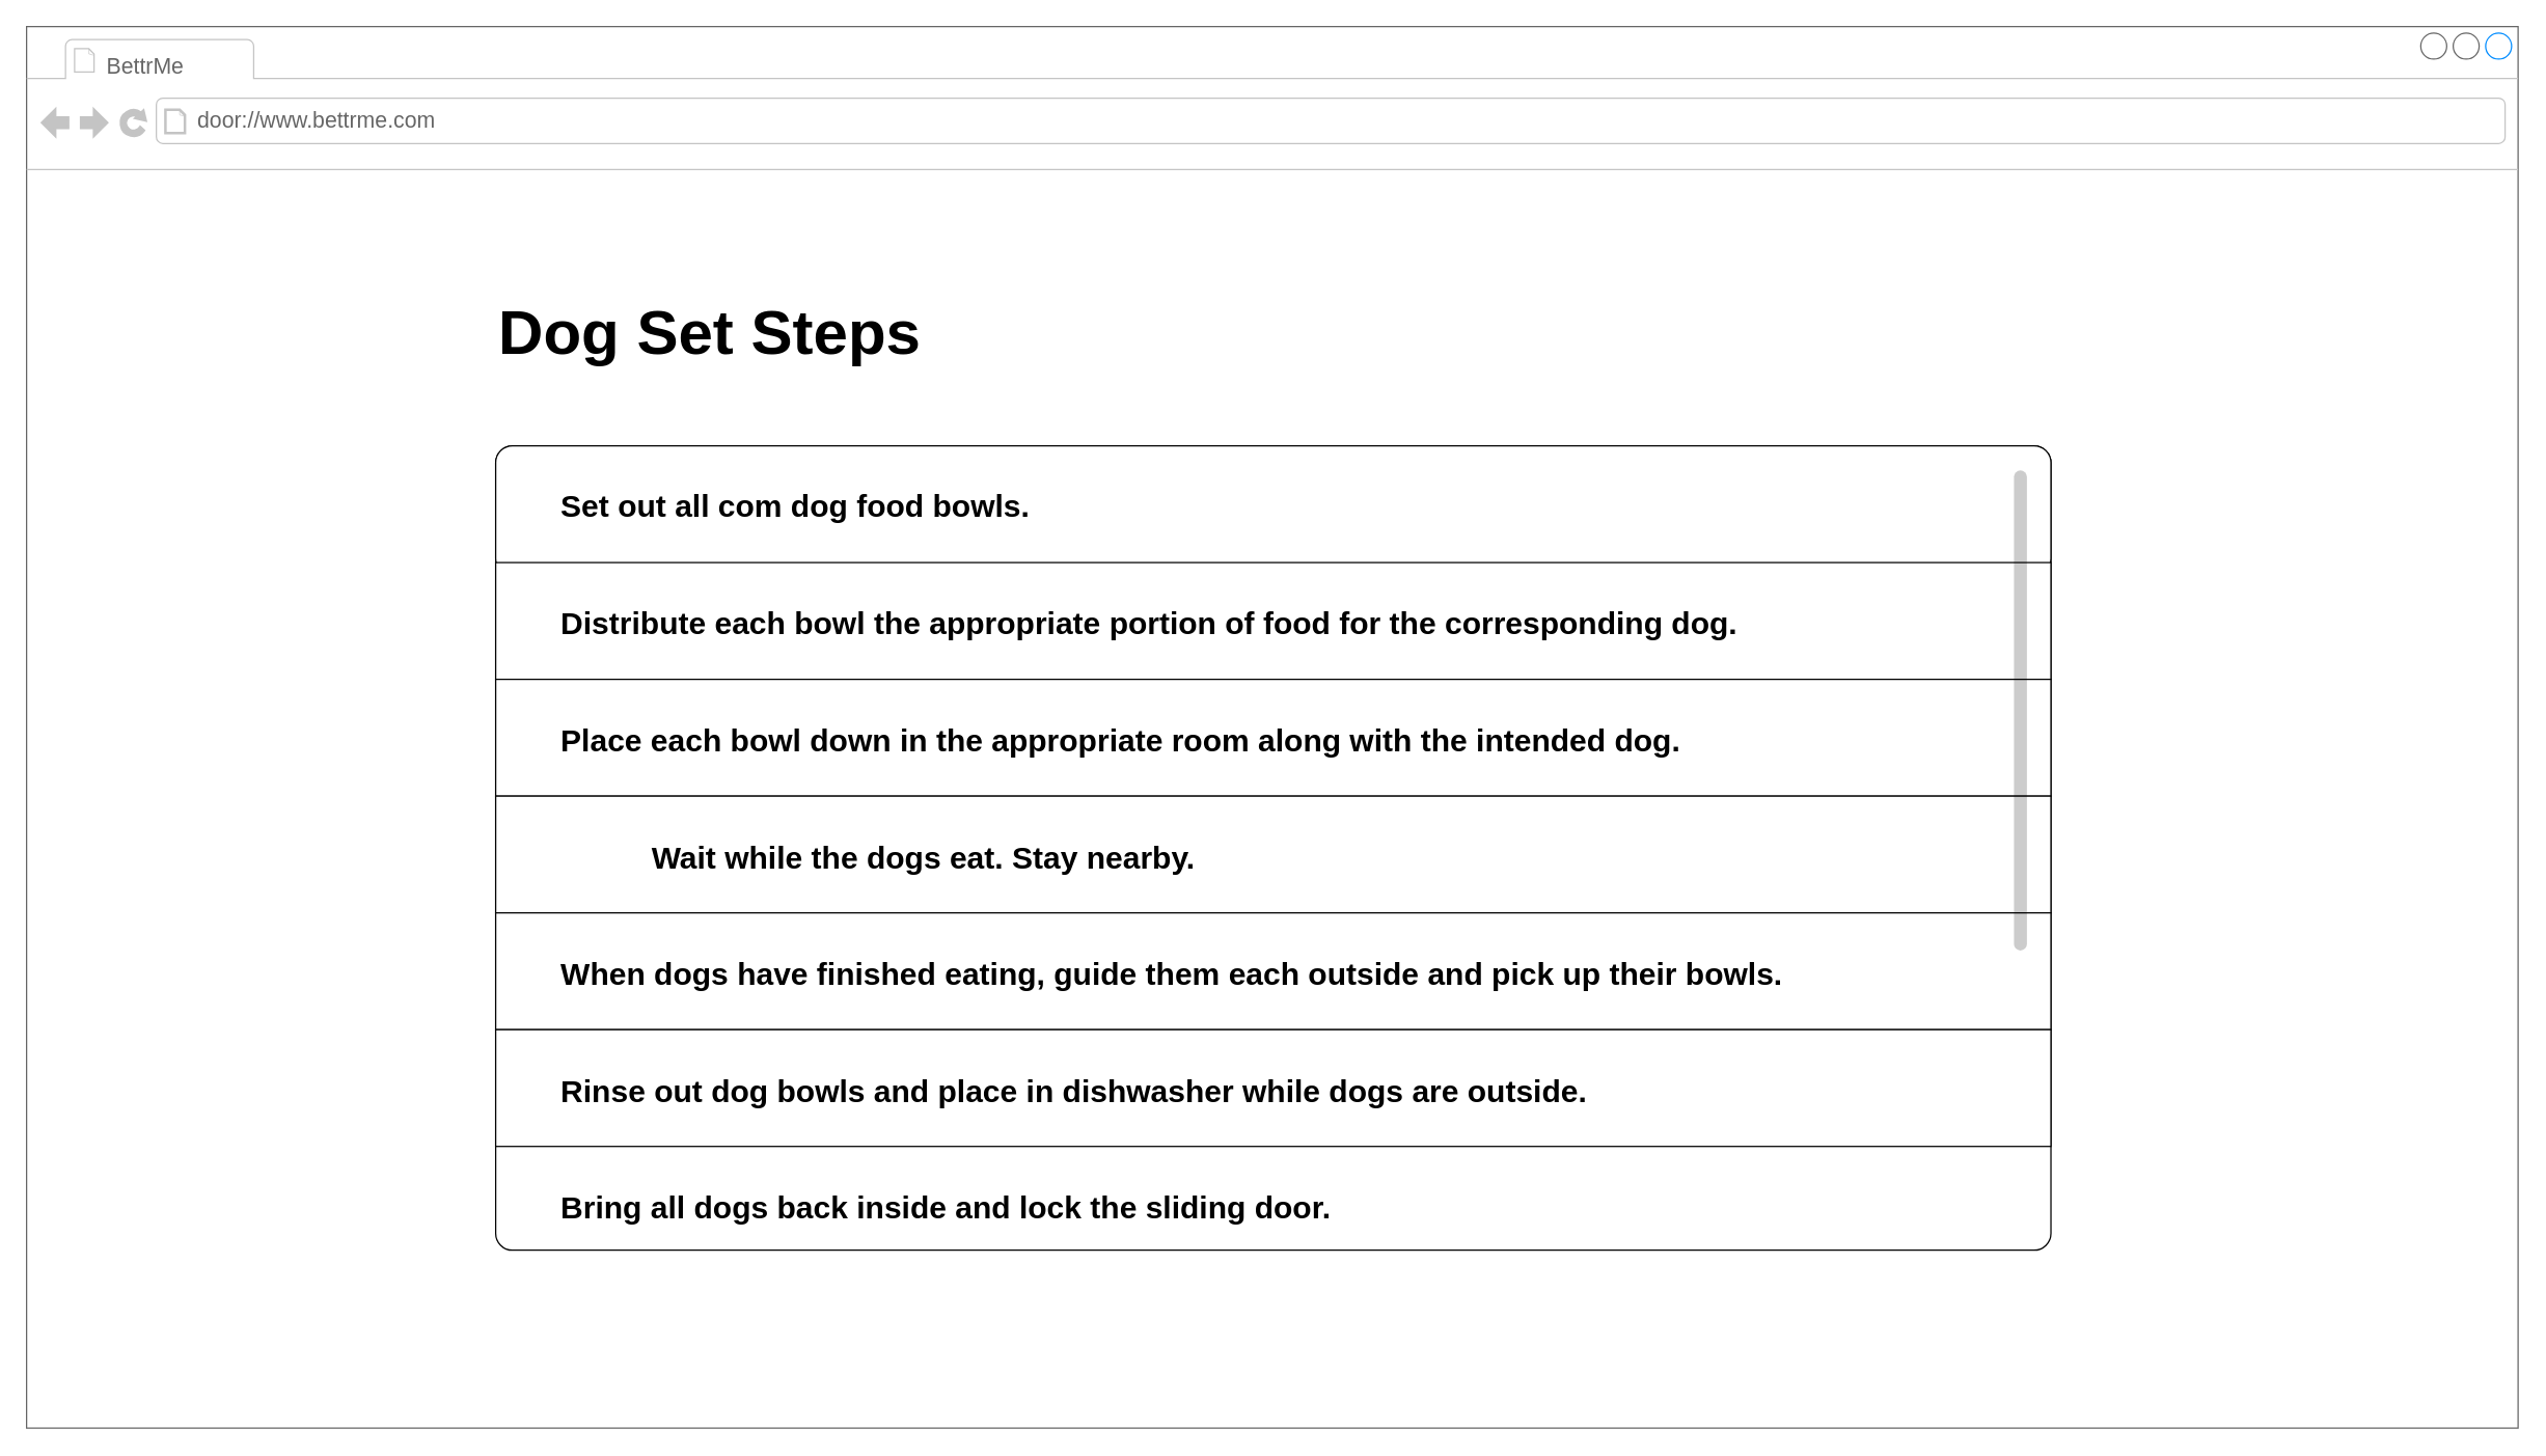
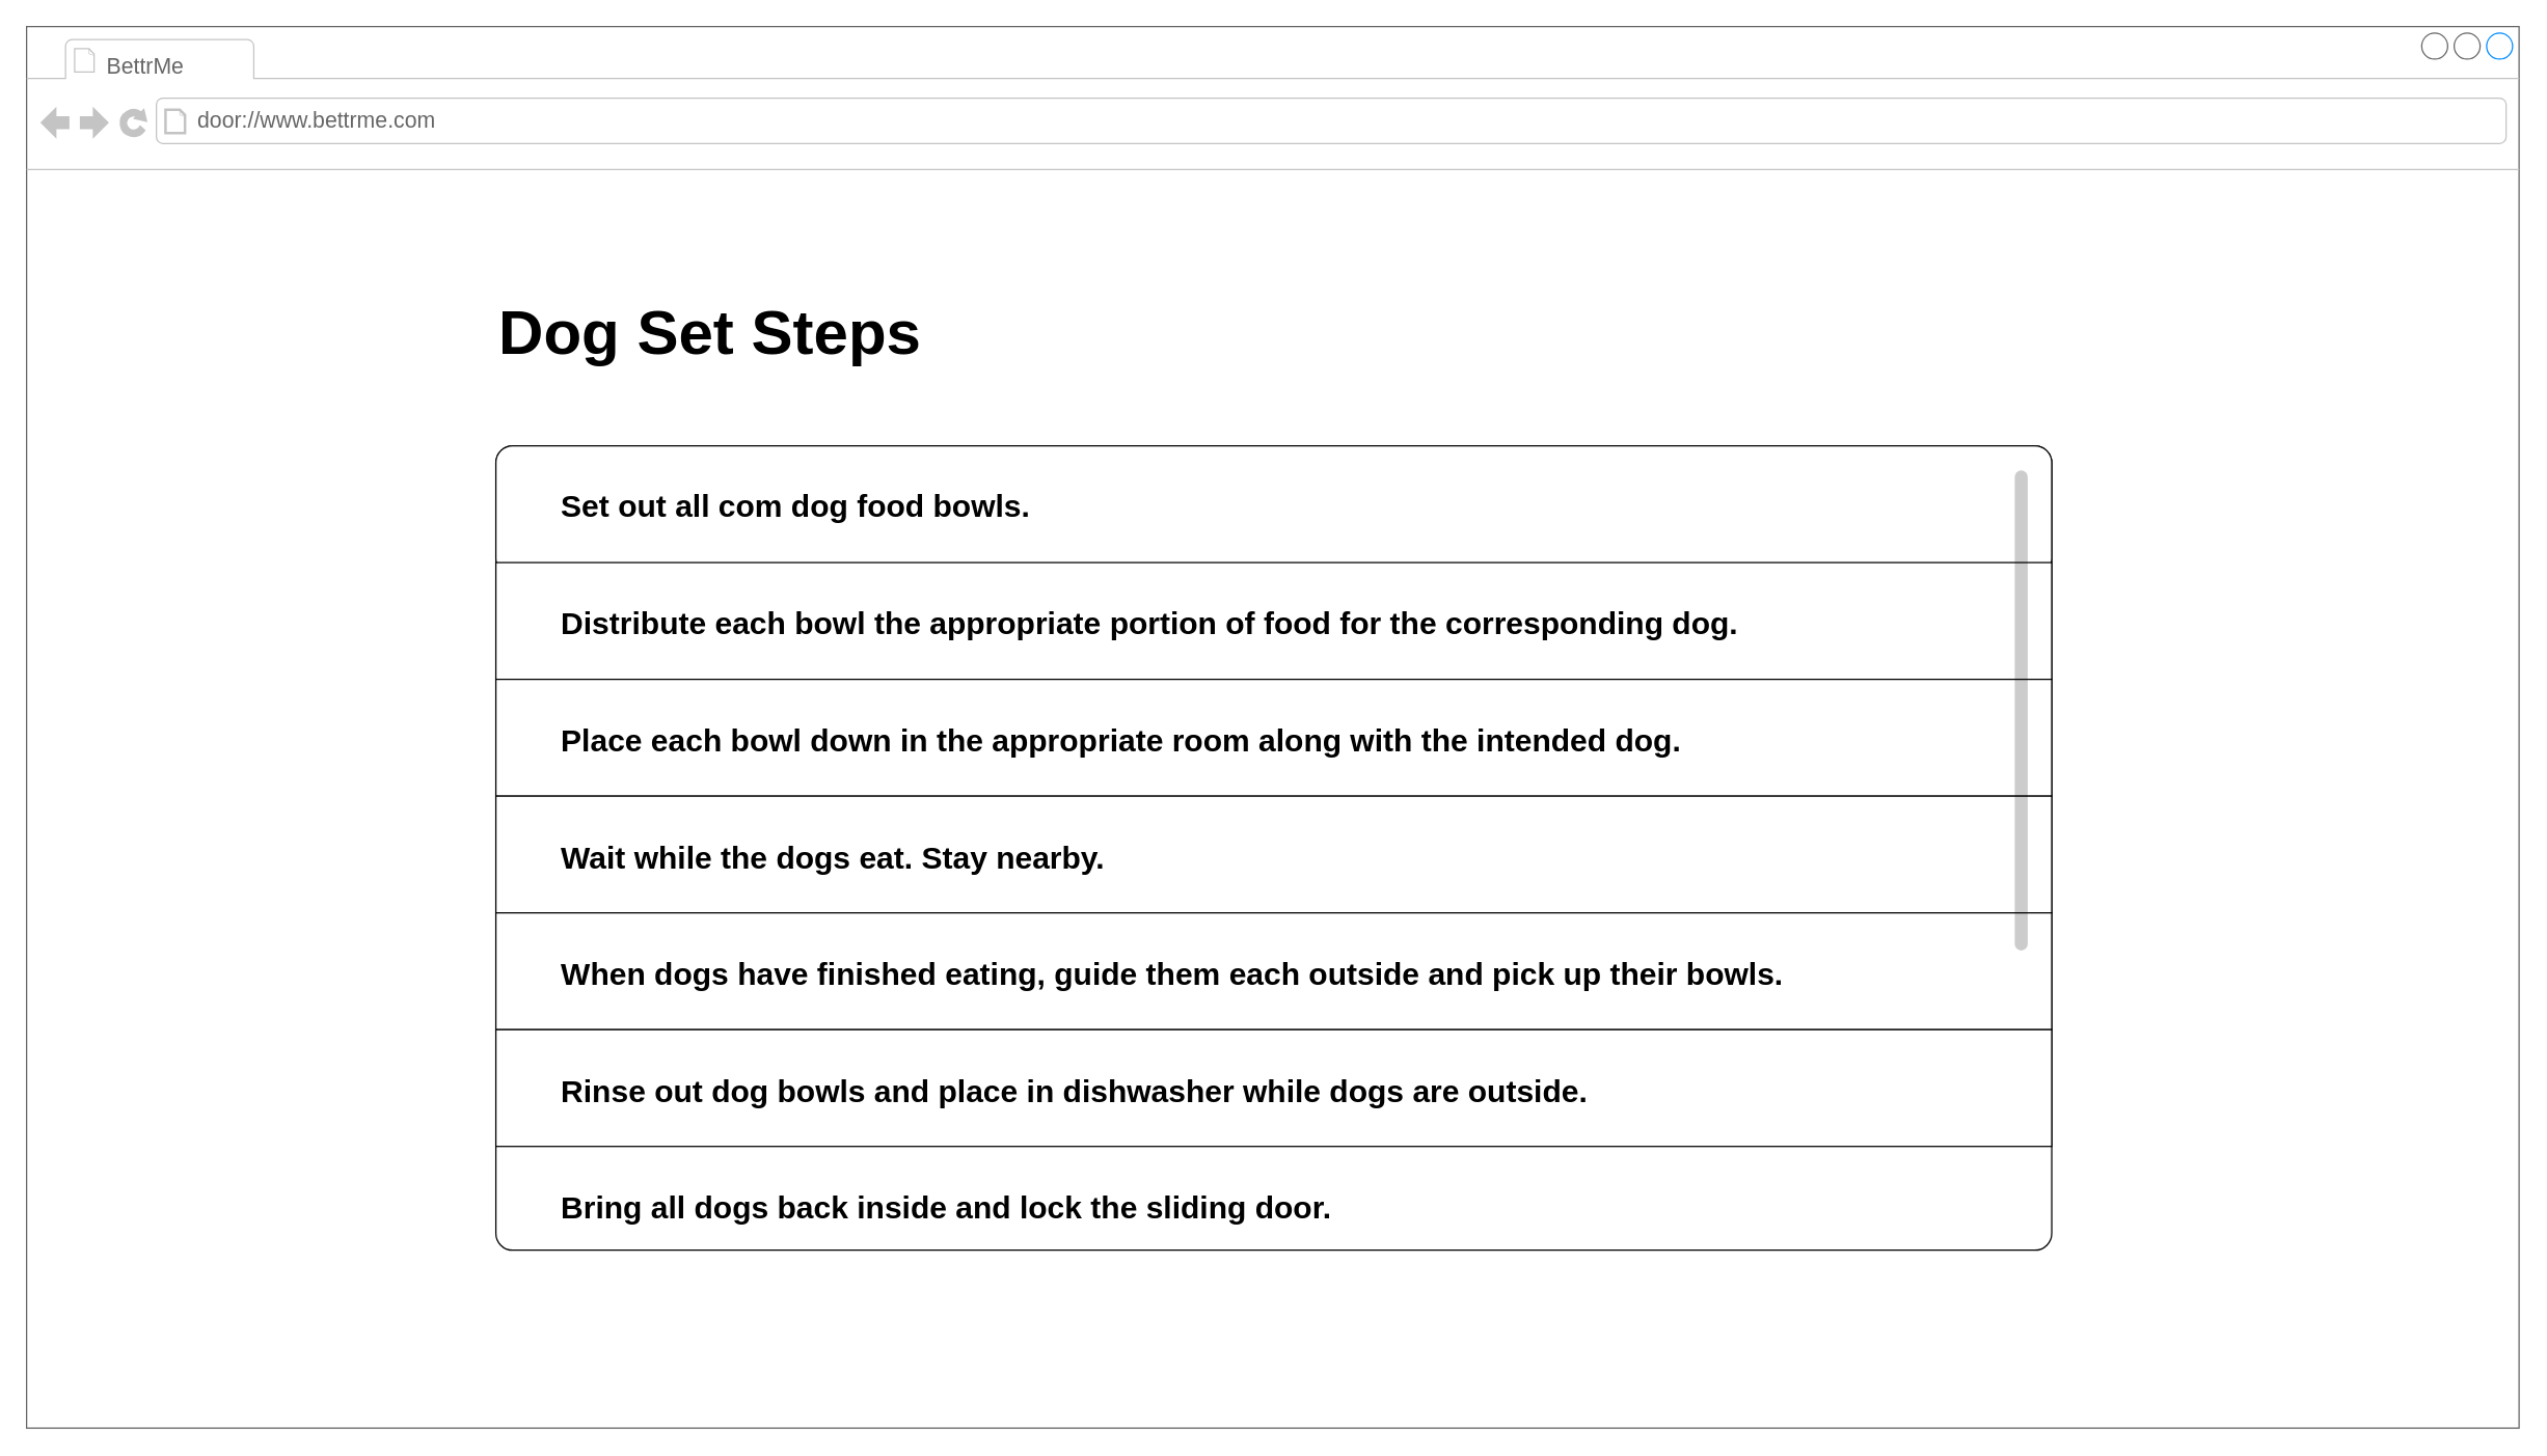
  <mxCell id="0" />
  <mxCell id="1" parent="0" />
  <mxCell id="2" value="" style="strokeWidth=1;shadow=0;dashed=0;align=center;html=1;shape=mxgraph.mockup.containers.browserWindow;rSize=0;strokeColor=#666666;strokeColor2=#008cff;strokeColor3=#c4c4c4;mainText=,;recursiveResize=0;" vertex="1" parent="1"><mxGeometry x="20" y="20" width="1920" height="1080" as="geometry" /></mxCell>
  <mxCell id="3" value="BettrMe" style="strokeWidth=1;shadow=0;dashed=0;align=center;html=1;shape=mxgraph.mockup.containers.anchor;fontSize=17;fontColor=#666666;align=left;" vertex="1" parent="2"><mxGeometry x="60" y="12" width="110" height="40" as="geometry" /></mxCell>
  <mxCell id="4" value="door://www.bettrme.com" style="strokeWidth=1;shadow=0;dashed=0;align=center;html=1;shape=mxgraph.mockup.containers.anchor;rSize=0;fontSize=17;fontColor=#666666;align=left;" vertex="1" parent="2"><mxGeometry x="130" y="60" width="250" height="26" as="geometry" /></mxCell>
  <mxCell id="5" value="&lt;font style=&quot;font-size: 48px&quot;&gt;Dog Set Steps&lt;/font&gt;" style="text;strokeColor=none;fillColor=none;html=1;fontSize=60;fontStyle=1;verticalAlign=middle;align=left;" vertex="1" parent="2"><mxGeometry x="361.5" y="202" width="490" height="60" as="geometry" /></mxCell>
  <mxCell id="6" value="" style="group" vertex="1" connectable="0" parent="2"><mxGeometry x="361.5" y="323" width="1198.5" height="620" as="geometry" /></mxCell>
  <mxCell id="7" value="" style="rounded=1;whiteSpace=wrap;html=1;absoluteArcSize=1;arcSize=26;" vertex="1" parent="6"><mxGeometry width="1198.5" height="620" as="geometry" /></mxCell>
  <mxCell id="8" value="" style="rounded=1;whiteSpace=wrap;html=1;arcSize=26;absoluteArcSize=1;comic=0;treeMoving=0;imageAspect=1;" vertex="1" parent="6"><mxGeometry width="1198.5" height="100" as="geometry" /></mxCell>
  <mxCell id="9" value="&lt;font style=&quot;font-size: 24px&quot;&gt;Set out all com dog food bowls.&lt;/font&gt;" style="text;strokeColor=none;fillColor=none;html=1;fontSize=30;fontStyle=1;verticalAlign=middle;align=left;" vertex="1" parent="6"><mxGeometry x="48.5" y="19" width="339" height="50" as="geometry" /></mxCell>
  <mxCell id="10" value="" style="rounded=1;whiteSpace=wrap;html=1;arcSize=0;absoluteArcSize=0;comic=0;treeMoving=0;imageAspect=1;" vertex="1" parent="6"><mxGeometry y="90" width="1198.5" height="90" as="geometry" /></mxCell>
  <mxCell id="11" value="&lt;span style=&quot;font-size: 24px&quot;&gt;Distribute each bowl the appropriate portion of food for the corresponding dog.&lt;/span&gt;" style="text;strokeColor=none;fillColor=none;html=1;fontSize=30;fontStyle=1;verticalAlign=middle;align=left;" vertex="1" parent="6"><mxGeometry x="48.5" y="110" width="970" height="50" as="geometry" /></mxCell>
  <mxCell id="12" value="" style="rounded=1;whiteSpace=wrap;html=1;arcSize=0;absoluteArcSize=0;comic=0;treeMoving=0;imageAspect=1;" vertex="1" parent="6"><mxGeometry y="180" width="1198.5" height="90" as="geometry" /></mxCell>
  <mxCell id="13" value="&lt;span style=&quot;font-size: 24px&quot;&gt;Place each bowl down in the appropriate room along with the intended dog.&lt;/span&gt;" style="text;strokeColor=none;fillColor=none;html=1;fontSize=30;fontStyle=1;verticalAlign=middle;align=left;" vertex="1" parent="6"><mxGeometry x="48.5" y="200" width="930" height="50" as="geometry" /></mxCell>
  <mxCell id="14" value="" style="rounded=1;whiteSpace=wrap;html=1;arcSize=0;absoluteArcSize=0;comic=0;treeMoving=0;imageAspect=1;" vertex="1" parent="6"><mxGeometry y="270" width="1198.5" height="90" as="geometry" /></mxCell>
- <mxCell id="15" value="&lt;span style=&quot;font-size: 24px&quot;&gt;Wait while the dogs eat. Stay nearby.&lt;/span&gt;" style="text;strokeColor=none;fillColor=none;html=1;fontSize=30;fontStyle=1;verticalAlign=middle;align=left;" vertex="1" parent="6"><mxGeometry x="118.5" y="290" width="970" height="50" as="geometry" /></mxCell>
+ <mxCell id="15" value="&lt;span style=&quot;font-size: 24px&quot;&gt;Wait while the dogs eat. Stay nearby.&lt;/span&gt;" style="text;strokeColor=none;fillColor=none;html=1;fontSize=30;fontStyle=1;verticalAlign=middle;align=left;" vertex="1" parent="6"><mxGeometry x="48.5" y="290" width="970" height="50" as="geometry" /></mxCell>
  <mxCell id="16" value="" style="rounded=1;whiteSpace=wrap;html=1;arcSize=0;absoluteArcSize=0;comic=0;treeMoving=0;imageAspect=1;" vertex="1" parent="6"><mxGeometry y="360" width="1198.5" height="90" as="geometry" /></mxCell>
  <mxCell id="17" value="&lt;span style=&quot;font-size: 24px&quot;&gt;When dogs have finished eating, guide them each outside and pick up their bowls.&lt;/span&gt;" style="text;strokeColor=none;fillColor=none;html=1;fontSize=30;fontStyle=1;verticalAlign=middle;align=left;" vertex="1" parent="6"><mxGeometry x="48.5" y="380" width="930" height="50" as="geometry" /></mxCell>
  <mxCell id="18" value="" style="rounded=1;whiteSpace=wrap;html=1;arcSize=0;absoluteArcSize=0;comic=0;treeMoving=0;imageAspect=1;" vertex="1" parent="6"><mxGeometry y="450" width="1198.5" height="90" as="geometry" /></mxCell>
  <mxCell id="19" value="&lt;span style=&quot;font-size: 24px&quot;&gt;Rinse out dog bowls and place in dishwasher while dogs are outside.&lt;/span&gt;" style="text;strokeColor=none;fillColor=none;html=1;fontSize=30;fontStyle=1;verticalAlign=middle;align=left;" vertex="1" parent="6"><mxGeometry x="48.5" y="470" width="970" height="50" as="geometry" /></mxCell>
  <mxCell id="20" value="&lt;span style=&quot;font-size: 24px&quot;&gt;Bring all dogs back inside and lock the sliding door.&lt;/span&gt;" style="text;strokeColor=none;fillColor=none;html=1;fontSize=30;fontStyle=1;verticalAlign=middle;align=left;" vertex="1" parent="6"><mxGeometry x="48.5" y="560" width="930" height="50" as="geometry" /></mxCell>
  <mxCell id="21" value="" style="rounded=1;whiteSpace=wrap;html=1;comic=0;strokeColor=none;fillColor=#030303;glass=0;opacity=20;absoluteArcSize=1;" vertex="1" parent="6"><mxGeometry x="1170" y="19" width="10" height="370" as="geometry" /></mxCell>
